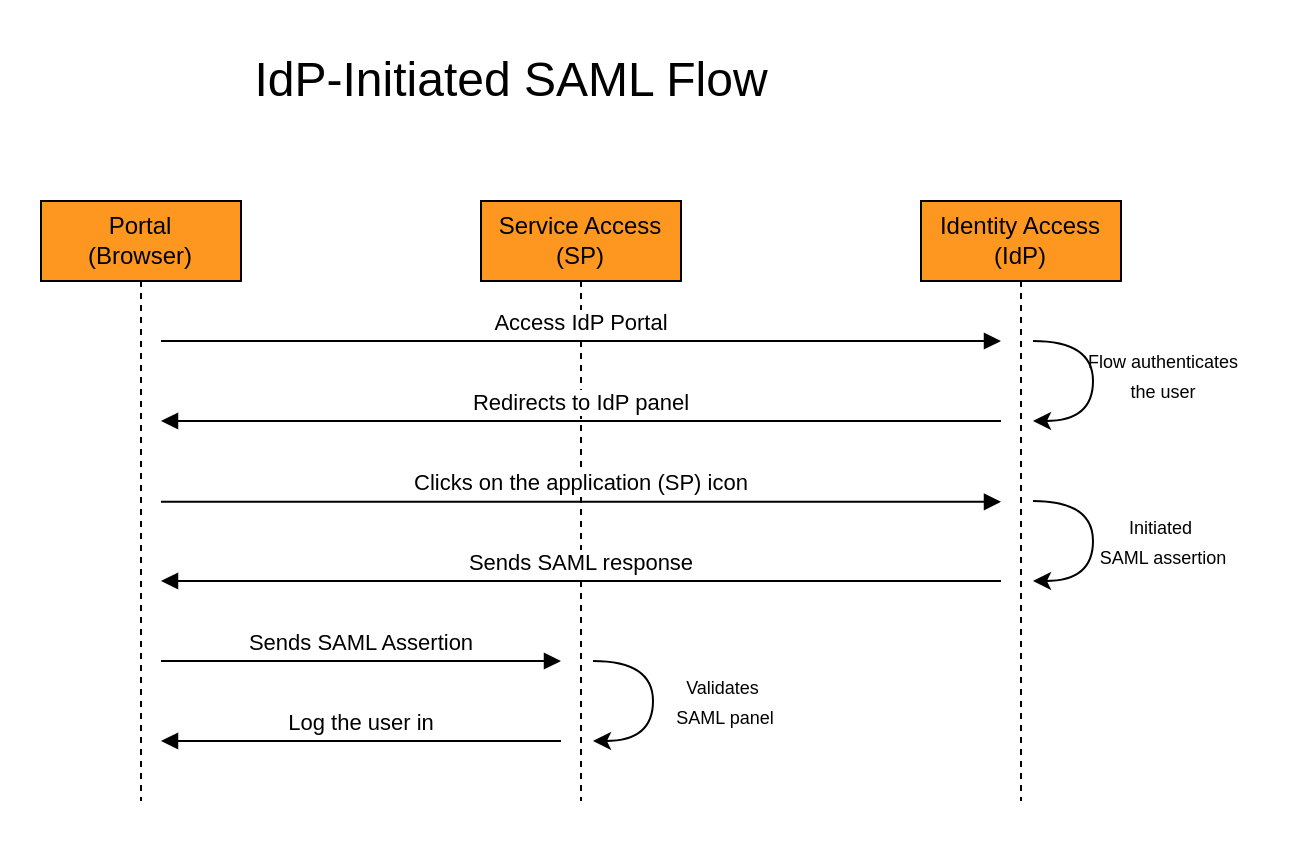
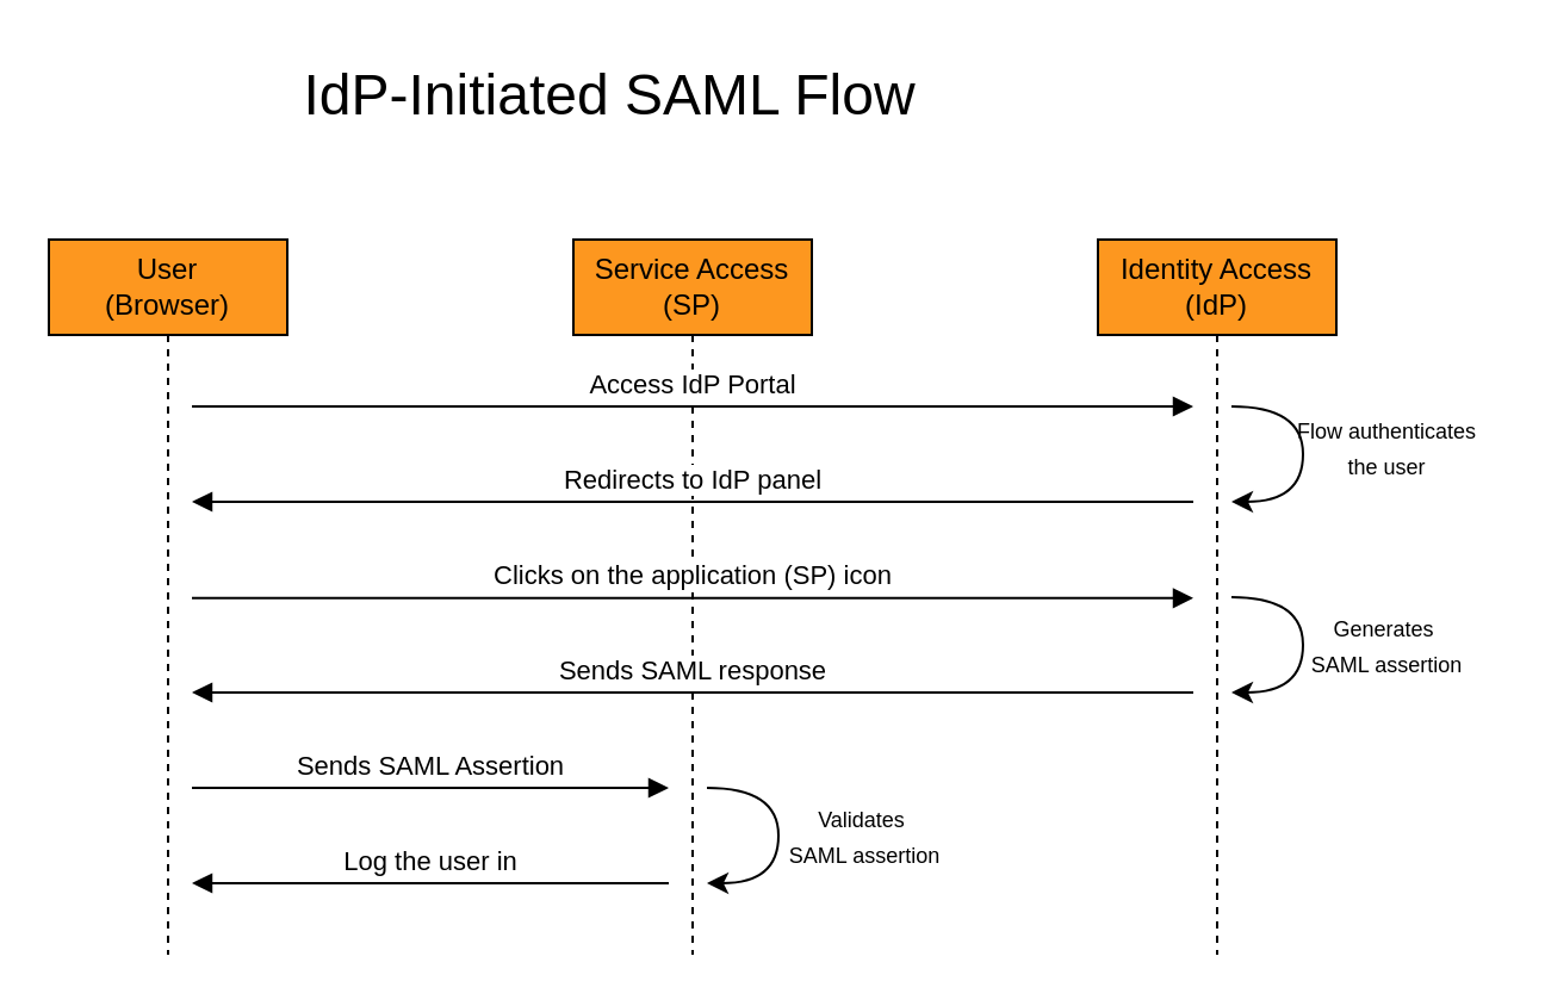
  <mxCell id="0" />
  <mxCell id="1" parent="0" />
- <mxCell id="2" value="Portal&lt;div&gt;(Browser)&lt;/div&gt;" style="shape=umlLifeline;perimeter=lifelinePerimeter;whiteSpace=wrap;html=1;container=0;dropTarget=0;collapsible=0;recursiveResize=0;outlineConnect=0;portConstraint=eastwest;newEdgeStyle={&quot;edgeStyle&quot;:&quot;elbowEdgeStyle&quot;,&quot;elbow&quot;:&quot;vertical&quot;,&quot;curved&quot;:0,&quot;rounded&quot;:0};fillColor=#FD971F;" vertex="1" parent="1"><mxGeometry x="20" y="100" width="100" height="300" as="geometry" /></mxCell>
+ <mxCell id="2" value="User&lt;div&gt;(Browser)&lt;/div&gt;" style="shape=umlLifeline;perimeter=lifelinePerimeter;whiteSpace=wrap;html=1;container=0;dropTarget=0;collapsible=0;recursiveResize=0;outlineConnect=0;portConstraint=eastwest;newEdgeStyle={&quot;edgeStyle&quot;:&quot;elbowEdgeStyle&quot;,&quot;elbow&quot;:&quot;vertical&quot;,&quot;curved&quot;:0,&quot;rounded&quot;:0};fillColor=#FD971F;" vertex="1" parent="1"><mxGeometry x="20" y="100" width="100" height="300" as="geometry" /></mxCell>
  <mxCell id="3" value="Service Access&lt;div&gt;(SP)&lt;/div&gt;" style="shape=umlLifeline;perimeter=lifelinePerimeter;whiteSpace=wrap;html=1;container=0;dropTarget=0;collapsible=0;recursiveResize=0;outlineConnect=0;portConstraint=eastwest;newEdgeStyle={&quot;edgeStyle&quot;:&quot;elbowEdgeStyle&quot;,&quot;elbow&quot;:&quot;vertical&quot;,&quot;curved&quot;:0,&quot;rounded&quot;:0};fillColor=#FD971F;" vertex="1" parent="1"><mxGeometry x="240" y="100" width="100" height="300" as="geometry" /></mxCell>
  <mxCell id="4" value="Access IdP Portal" style="html=1;verticalAlign=bottom;endArrow=block;edgeStyle=elbowEdgeStyle;elbow=vertical;curved=0;rounded=0;" edge="1" parent="1"><mxGeometry relative="1" as="geometry"><mxPoint x="80" y="170" as="sourcePoint" /><Array as="points"><mxPoint x="160" y="170" /></Array><mxPoint x="500" y="170" as="targetPoint" /><mxPoint as="offset" /></mxGeometry></mxCell>
  <mxCell id="5" value="Redirects to IdP panel" style="html=1;verticalAlign=bottom;endArrow=block;edgeStyle=elbowEdgeStyle;elbow=vertical;curved=0;rounded=0;" edge="1" parent="1"><mxGeometry relative="1" as="geometry"><mxPoint x="500" y="210" as="sourcePoint" /><Array as="points"><mxPoint x="170" y="210" /></Array><mxPoint x="80" y="210" as="targetPoint" /><mxPoint as="offset" /></mxGeometry></mxCell>
  <mxCell id="6" value="Identity Access&lt;div&gt;(IdP)&lt;/div&gt;" style="shape=umlLifeline;perimeter=lifelinePerimeter;whiteSpace=wrap;html=1;container=0;dropTarget=0;collapsible=0;recursiveResize=0;outlineConnect=0;portConstraint=eastwest;newEdgeStyle={&quot;edgeStyle&quot;:&quot;elbowEdgeStyle&quot;,&quot;elbow&quot;:&quot;vertical&quot;,&quot;curved&quot;:0,&quot;rounded&quot;:0};fillColor=#FD971F;" vertex="1" parent="1"><mxGeometry x="460" y="100" width="100" height="300" as="geometry" /></mxCell>
  <mxCell id="7" value="Clicks on the application (SP) icon" style="html=1;verticalAlign=bottom;endArrow=block;edgeStyle=elbowEdgeStyle;elbow=vertical;curved=0;rounded=0;" edge="1" parent="1"><mxGeometry x="-0.002" relative="1" as="geometry"><mxPoint x="80" y="250.43" as="sourcePoint" /><Array as="points"><mxPoint x="160" y="250.43" /></Array><mxPoint x="500" y="250" as="targetPoint" /><mxPoint as="offset" /></mxGeometry></mxCell>
  <mxCell id="8" value="Sends SAML response" style="html=1;verticalAlign=bottom;endArrow=block;edgeStyle=elbowEdgeStyle;elbow=vertical;curved=0;rounded=0;" edge="1" parent="1"><mxGeometry x="0.002" relative="1" as="geometry"><mxPoint x="500" y="290" as="sourcePoint" /><Array as="points"><mxPoint x="390" y="290" /></Array><mxPoint x="80" y="290" as="targetPoint" /><mxPoint as="offset" /></mxGeometry></mxCell>
  <mxCell id="9" value="Sends SAML Assertion" style="html=1;verticalAlign=bottom;endArrow=block;edgeStyle=elbowEdgeStyle;elbow=vertical;curved=0;rounded=0;" edge="1" parent="1"><mxGeometry relative="1" as="geometry"><mxPoint x="80" y="330" as="sourcePoint" /><Array as="points"><mxPoint x="160" y="330" /></Array><mxPoint x="280" y="330" as="targetPoint" /></mxGeometry></mxCell>
  <mxCell id="10" value="" style="endArrow=classic;html=1;rounded=0;edgeStyle=orthogonalEdgeStyle;curved=1;" edge="1" parent="1"><mxGeometry width="50" height="50" relative="1" as="geometry"><mxPoint x="296.01" y="330" as="sourcePoint" /><mxPoint x="296" y="370" as="targetPoint" /><Array as="points"><mxPoint x="326" y="330" /><mxPoint x="326" y="370" /></Array></mxGeometry></mxCell>
  <mxCell id="11" value="Log the user in" style="html=1;verticalAlign=bottom;endArrow=block;edgeStyle=elbowEdgeStyle;elbow=vertical;curved=0;rounded=0;" edge="1" parent="1"><mxGeometry relative="1" as="geometry"><mxPoint x="280" y="370" as="sourcePoint" /><Array as="points"><mxPoint x="170" y="370" /></Array><mxPoint x="80" y="370" as="targetPoint" /><mxPoint as="offset" /></mxGeometry></mxCell>
  <mxCell id="12" value="" style="endArrow=classic;html=1;rounded=0;edgeStyle=orthogonalEdgeStyle;curved=1;" edge="1" parent="1"><mxGeometry width="50" height="50" relative="1" as="geometry"><mxPoint x="516.01" y="250" as="sourcePoint" /><mxPoint x="516" y="290" as="targetPoint" /><Array as="points"><mxPoint x="546" y="250" /><mxPoint x="546" y="290" /></Array></mxGeometry></mxCell>
- <mxCell id="13" value="&lt;font style=&quot;font-size: 9px;&quot;&gt;Validates&amp;nbsp;&lt;/font&gt;&lt;div&gt;&lt;font style=&quot;font-size: 9px;&quot;&gt;SAML panel&lt;/font&gt;&lt;/div&gt;" style="text;html=1;align=center;verticalAlign=middle;resizable=0;points=[];autosize=1;strokeColor=none;fillColor=none;" vertex="1" parent="1"><mxGeometry x="317" y="330" width="90" height="40" as="geometry" /></mxCell>
+ <mxCell id="13" value="&lt;font style=&quot;font-size: 9px;&quot;&gt;Validates&amp;nbsp;&lt;/font&gt;&lt;div&gt;&lt;font style=&quot;font-size: 9px;&quot;&gt;SAML assertion&lt;/font&gt;&lt;/div&gt;" style="text;html=1;align=center;verticalAlign=middle;resizable=0;points=[];autosize=1;strokeColor=none;fillColor=none;" vertex="1" parent="1"><mxGeometry x="317" y="330" width="90" height="40" as="geometry" /></mxCell>
  <mxCell id="14" value="&lt;font style=&quot;font-size: 9px;&quot;&gt;&lt;font style=&quot;&quot;&gt;&lt;font style=&quot;&quot;&gt;&lt;font style=&quot;&quot;&gt;&lt;font style=&quot;&quot;&gt;Flow authenticates&lt;/font&gt;&lt;/font&gt;&lt;/font&gt;&lt;/font&gt;&lt;/font&gt;&lt;div&gt;&lt;font style=&quot;font-size: 9px;&quot;&gt;&lt;span style=&quot;background-color: transparent; color: light-dark(rgb(0, 0, 0), rgb(255, 255, 255));&quot;&gt;the user&lt;/span&gt;&lt;/font&gt;&lt;/div&gt;" style="text;html=1;align=center;verticalAlign=middle;resizable=0;points=[];autosize=1;strokeColor=none;fillColor=none;" vertex="1" parent="1"><mxGeometry x="536" y="167" width="90" height="40" as="geometry" /></mxCell>
  <mxCell id="15" value="" style="endArrow=classic;html=1;rounded=0;edgeStyle=orthogonalEdgeStyle;curved=1;" edge="1" parent="1"><mxGeometry width="50" height="50" relative="1" as="geometry"><mxPoint x="516.01" y="170" as="sourcePoint" /><mxPoint x="516" y="210" as="targetPoint" /><Array as="points"><mxPoint x="546" y="170" /><mxPoint x="546" y="210" /></Array></mxGeometry></mxCell>
- <mxCell id="16" value="&lt;font style=&quot;font-size: 9px;&quot;&gt;Initiated&amp;nbsp;&lt;/font&gt;&lt;div&gt;&lt;font style=&quot;font-size: 9px;&quot;&gt;SAML assertion&lt;/font&gt;&lt;/div&gt;" style="text;html=1;align=center;verticalAlign=middle;resizable=0;points=[];autosize=1;strokeColor=none;fillColor=none;" vertex="1" parent="1"><mxGeometry x="536" y="250" width="90" height="40" as="geometry" /></mxCell>
+ <mxCell id="16" value="&lt;font style=&quot;font-size: 9px;&quot;&gt;Generates&amp;nbsp;&lt;/font&gt;&lt;div&gt;&lt;font style=&quot;font-size: 9px;&quot;&gt;SAML assertion&lt;/font&gt;&lt;/div&gt;" style="text;html=1;align=center;verticalAlign=middle;resizable=0;points=[];autosize=1;strokeColor=none;fillColor=none;" vertex="1" parent="1"><mxGeometry x="536" y="250" width="90" height="40" as="geometry" /></mxCell>
  <mxCell id="17" value="&lt;font style=&quot;font-size: 24px;&quot;&gt;IdP-Initiated SAML Flow&lt;/font&gt;" style="text;html=1;align=center;verticalAlign=middle;resizable=0;points=[];autosize=1;strokeColor=none;fillColor=none;" vertex="1" parent="1"><mxGeometry x="115" y="20" width="280" height="40" as="geometry" /></mxCell>
